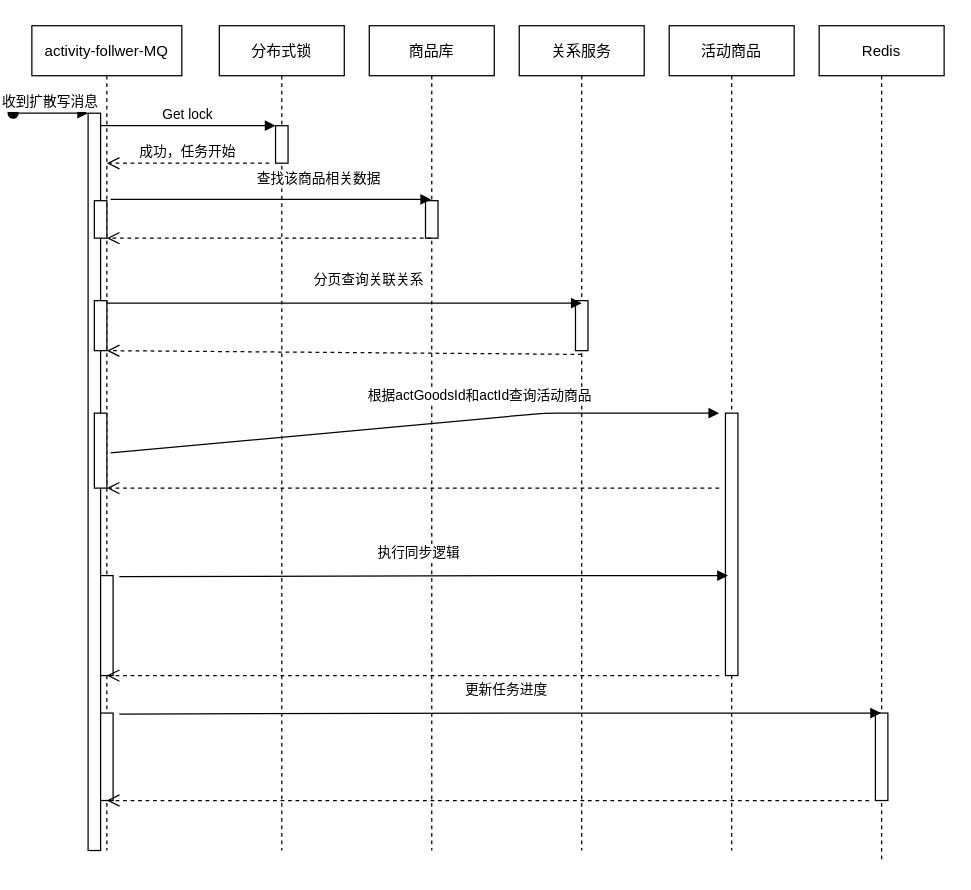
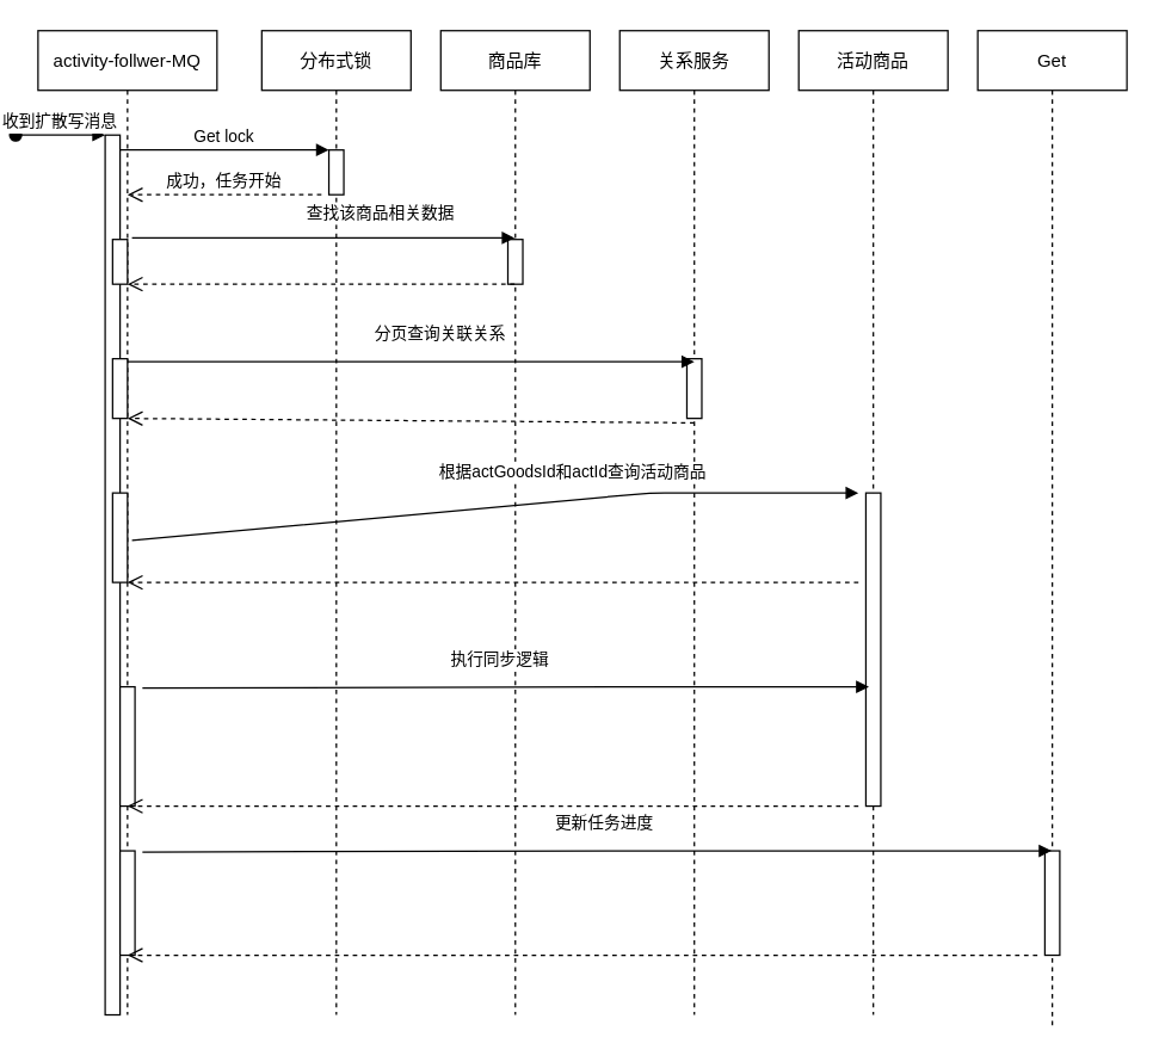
  <mxCell id="0" />
  <mxCell id="1" parent="0" />
  <mxCell id="2" value="activity-follwer-MQ" style="shape=umlLifeline;perimeter=lifelinePerimeter;container=1;collapsible=0;recursiveResize=0;rounded=0;shadow=0;strokeWidth=1;" parent="1" vertex="1"><mxGeometry x="20" y="20" width="120" height="660" as="geometry" /></mxCell>
  <mxCell id="3" value="" style="points=[];perimeter=orthogonalPerimeter;rounded=0;shadow=0;strokeWidth=1;" parent="2" vertex="1"><mxGeometry x="45" y="70" width="10" height="590" as="geometry" /></mxCell>
  <mxCell id="4" value="收到扩散写消息" style="verticalAlign=bottom;startArrow=oval;endArrow=block;startSize=8;shadow=0;strokeWidth=1;" parent="2" target="3" edge="1"><mxGeometry relative="1" as="geometry"><mxPoint x="-15" y="70" as="sourcePoint" /></mxGeometry></mxCell>
  <mxCell id="5" value="" style="points=[];perimeter=orthogonalPerimeter;rounded=0;shadow=0;strokeWidth=1;" parent="2" vertex="1"><mxGeometry x="50" y="140" width="10" height="30" as="geometry" /></mxCell>
  <mxCell id="6" value="" style="html=1;points=[];perimeter=orthogonalPerimeter;" vertex="1" parent="2"><mxGeometry x="50" y="220" width="10" height="40" as="geometry" /></mxCell>
  <mxCell id="7" value="" style="html=1;points=[];perimeter=orthogonalPerimeter;" vertex="1" parent="2"><mxGeometry x="50" y="310" width="10" height="60" as="geometry" /></mxCell>
  <mxCell id="8" value="" style="html=1;points=[];perimeter=orthogonalPerimeter;" vertex="1" parent="2"><mxGeometry x="55" y="440" width="10" height="80" as="geometry" /></mxCell>
  <mxCell id="9" value="" style="html=1;points=[];perimeter=orthogonalPerimeter;" vertex="1" parent="2"><mxGeometry x="55" y="550" width="10" height="70" as="geometry" /></mxCell>
  <mxCell id="10" value="分布式锁" style="shape=umlLifeline;perimeter=lifelinePerimeter;container=1;collapsible=0;recursiveResize=0;rounded=0;shadow=0;strokeWidth=1;" parent="1" vertex="1"><mxGeometry x="170" y="20" width="100" height="660" as="geometry" /></mxCell>
  <mxCell id="11" value="" style="points=[];perimeter=orthogonalPerimeter;rounded=0;shadow=0;strokeWidth=1;" parent="10" vertex="1"><mxGeometry x="45" y="80" width="10" height="30" as="geometry" /></mxCell>
  <mxCell id="12" value="Get lock" style="verticalAlign=bottom;endArrow=block;entryX=0;entryY=0;shadow=0;strokeWidth=1;" parent="1" source="3" target="11" edge="1"><mxGeometry relative="1" as="geometry"><mxPoint x="195" y="100" as="sourcePoint" /></mxGeometry></mxCell>
  <mxCell id="13" value="商品库" style="shape=umlLifeline;perimeter=lifelinePerimeter;container=1;collapsible=0;recursiveResize=0;rounded=0;shadow=0;strokeWidth=1;" vertex="1" parent="1"><mxGeometry x="290" y="20" width="100" height="660" as="geometry" /></mxCell>
  <mxCell id="14" value="" style="points=[];perimeter=orthogonalPerimeter;rounded=0;shadow=0;strokeWidth=1;" vertex="1" parent="13"><mxGeometry x="45" y="140" width="10" height="30" as="geometry" /></mxCell>
  <mxCell id="15" value="关系服务" style="shape=umlLifeline;perimeter=lifelinePerimeter;container=1;collapsible=0;recursiveResize=0;rounded=0;shadow=0;strokeWidth=1;" vertex="1" parent="1"><mxGeometry x="410" y="20" width="100" height="660" as="geometry" /></mxCell>
  <mxCell id="16" value="" style="points=[];perimeter=orthogonalPerimeter;rounded=0;shadow=0;strokeWidth=1;" vertex="1" parent="15"><mxGeometry x="45" y="220" width="10" height="40" as="geometry" /></mxCell>
  <mxCell id="17" value="活动商品" style="shape=umlLifeline;perimeter=lifelinePerimeter;container=1;collapsible=0;recursiveResize=0;rounded=0;shadow=0;strokeWidth=1;" vertex="1" parent="1"><mxGeometry x="530" y="20" width="100" height="660" as="geometry" /></mxCell>
  <mxCell id="18" value="" style="points=[];perimeter=orthogonalPerimeter;rounded=0;shadow=0;strokeWidth=1;" vertex="1" parent="17"><mxGeometry x="45" y="310" width="10" height="210" as="geometry" /></mxCell>
- <mxCell id="19" value="Redis" style="shape=umlLifeline;perimeter=lifelinePerimeter;container=1;collapsible=0;recursiveResize=0;rounded=0;shadow=0;strokeWidth=1;" vertex="1" parent="1"><mxGeometry x="650" y="20" width="100" height="670" as="geometry" /></mxCell>
+ <mxCell id="19" value="Get" style="shape=umlLifeline;perimeter=lifelinePerimeter;container=1;collapsible=0;recursiveResize=0;rounded=0;shadow=0;strokeWidth=1;" vertex="1" parent="1"><mxGeometry x="650" y="20" width="100" height="670" as="geometry" /></mxCell>
  <mxCell id="20" value="" style="points=[];perimeter=orthogonalPerimeter;rounded=0;shadow=0;strokeWidth=1;" vertex="1" parent="19"><mxGeometry x="45" y="550" width="10" height="70" as="geometry" /></mxCell>
  <mxCell id="21" value="成功，任务开始" style="verticalAlign=bottom;endArrow=open;dashed=1;endSize=8;exitX=0;exitY=0.95;shadow=0;strokeWidth=1;" edge="1" parent="1"><mxGeometry relative="1" as="geometry"><mxPoint x="80" y="130" as="targetPoint" /><mxPoint x="210" y="130" as="sourcePoint" /></mxGeometry></mxCell>
  <mxCell id="22" value="查找该商品相关数据" style="verticalAlign=bottom;endArrow=block;shadow=0;strokeWidth=1;exitX=1.3;exitY=-0.033;exitDx=0;exitDy=0;exitPerimeter=0;" edge="1" parent="1" source="5" target="13"><mxGeometry x="0.302" y="8" relative="1" as="geometry"><mxPoint x="90" y="160" as="sourcePoint" /><mxPoint x="270" y="162" as="targetPoint" /><mxPoint as="offset" /></mxGeometry></mxCell>
  <mxCell id="23" value="" style="verticalAlign=bottom;endArrow=open;dashed=1;endSize=8;shadow=0;strokeWidth=1;" edge="1" parent="1" source="13"><mxGeometry relative="1" as="geometry"><mxPoint x="80" y="190" as="targetPoint" /><mxPoint x="210" y="190" as="sourcePoint" /></mxGeometry></mxCell>
  <mxCell id="24" value="分页查询关联关系" style="verticalAlign=bottom;endArrow=block;shadow=0;strokeWidth=1;entryX=0.5;entryY=0.05;entryDx=0;entryDy=0;entryPerimeter=0;" edge="1" parent="1" target="16"><mxGeometry x="0.105" y="10" relative="1" as="geometry"><mxPoint x="80" y="242" as="sourcePoint" /><mxPoint x="440" y="242" as="targetPoint" /><mxPoint as="offset" /><Array as="points"><mxPoint x="380" y="242" /></Array></mxGeometry></mxCell>
  <mxCell id="25" value="" style="verticalAlign=bottom;endArrow=open;dashed=1;endSize=8;shadow=0;strokeWidth=1;exitX=0.5;exitY=1.075;exitDx=0;exitDy=0;exitPerimeter=0;" edge="1" parent="1" source="16"><mxGeometry relative="1" as="geometry"><mxPoint x="80" y="280" as="targetPoint" /><mxPoint x="450" y="280" as="sourcePoint" /></mxGeometry></mxCell>
  <mxCell id="26" value="根据actGoodsId和actId查询活动商品" style="verticalAlign=bottom;endArrow=block;shadow=0;strokeWidth=1;exitX=0.525;exitY=0.518;exitDx=0;exitDy=0;exitPerimeter=0;" edge="1" parent="1" source="2"><mxGeometry x="0.22" y="10" relative="1" as="geometry"><mxPoint x="130" y="330" as="sourcePoint" /><mxPoint x="570" y="330" as="targetPoint" /><mxPoint as="offset" /><Array as="points"><mxPoint x="430" y="330" /></Array></mxGeometry></mxCell>
  <mxCell id="27" value="" style="verticalAlign=bottom;endArrow=open;dashed=1;endSize=8;shadow=0;strokeWidth=1;" edge="1" parent="1"><mxGeometry relative="1" as="geometry"><mxPoint x="80" y="390" as="targetPoint" /><mxPoint x="570" y="390" as="sourcePoint" /></mxGeometry></mxCell>
  <mxCell id="28" value="执行同步逻辑" style="verticalAlign=bottom;endArrow=block;shadow=0;strokeWidth=1;exitX=0.525;exitY=0.518;exitDx=0;exitDy=0;exitPerimeter=0;" edge="1" parent="1"><mxGeometry x="-0.014" y="10" relative="1" as="geometry"><mxPoint x="90" y="460.8" as="sourcePoint" /><mxPoint x="577" y="460" as="targetPoint" /><mxPoint as="offset" /><Array as="points"><mxPoint x="437" y="460" /></Array></mxGeometry></mxCell>
  <mxCell id="29" value="" style="verticalAlign=bottom;endArrow=open;dashed=1;endSize=8;shadow=0;strokeWidth=1;" edge="1" parent="1"><mxGeometry relative="1" as="geometry"><mxPoint x="80" y="540" as="targetPoint" /><mxPoint x="570" y="540" as="sourcePoint" /></mxGeometry></mxCell>
  <mxCell id="30" value="更新任务进度" style="verticalAlign=bottom;endArrow=block;shadow=0;strokeWidth=1;exitX=0.525;exitY=0.518;exitDx=0;exitDy=0;exitPerimeter=0;" edge="1" parent="1" target="19"><mxGeometry x="0.017" y="10" relative="1" as="geometry"><mxPoint x="90" y="570.8" as="sourcePoint" /><mxPoint x="577" y="570" as="targetPoint" /><mxPoint as="offset" /><Array as="points"><mxPoint x="437" y="570" /></Array></mxGeometry></mxCell>
  <mxCell id="31" value="" style="verticalAlign=bottom;endArrow=open;dashed=1;endSize=8;shadow=0;strokeWidth=1;" edge="1" parent="1"><mxGeometry relative="1" as="geometry"><mxPoint x="80" y="640" as="targetPoint" /><mxPoint x="690" y="640" as="sourcePoint" /></mxGeometry></mxCell>
